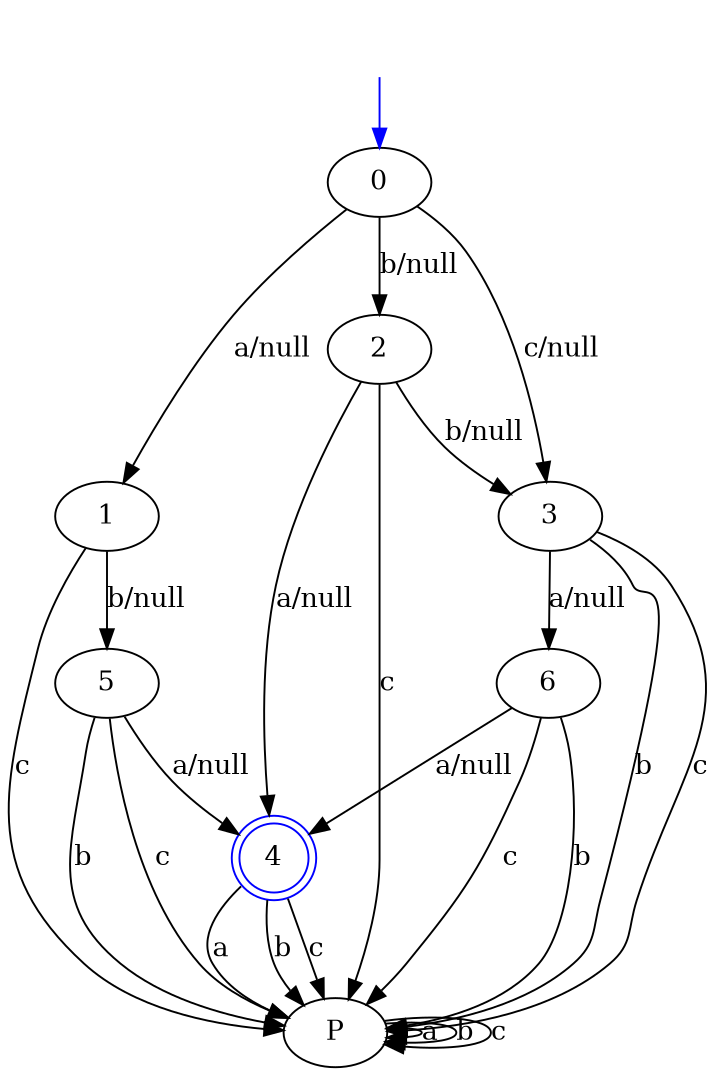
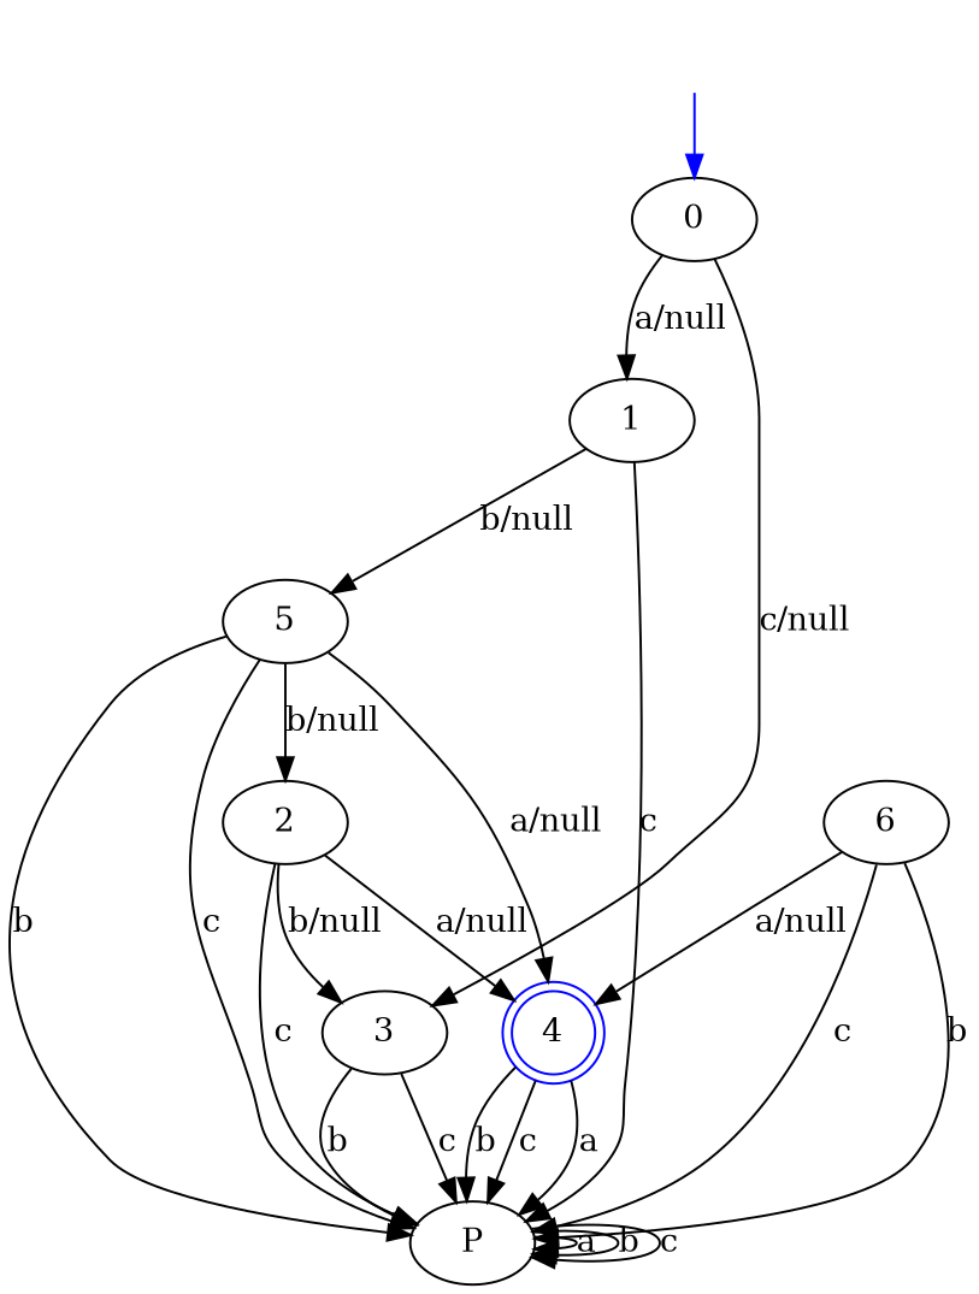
  digraph {
    begin [style=invisible]
    0
    1
    2
    3
    5
    P
    4 [color=blue peripheries=2 shape=circle]
    6
    begin -> 0 [color=blue shape=polygone]
    0 -> 1 [label="a/null"]
-   0 -> 2 [label="b/null"]
+   5 -> 2 [label="b/null"]
    0 -> 3 [label="c/null"]
    1 -> 5 [label="b/null"]
    1 -> P [label=c]
    2 -> 3 [label="b/null"]
    2 -> P [label=c]
    2 -> 4 [label="a/null"]
    3 -> P [label=b]
    3 -> P [label=c]
-   3 -> 6 [label="a/null"]
    5 -> P [label=b]
    5 -> P [label=c]
    5 -> 4 [label="a/null"]
    P -> P [label=a]
    P -> P [label=b]
    P -> P [label=c]
    4 -> P [label=a]
    4 -> P [label=b]
    4 -> P [label=c]
    6 -> P [label=b]
    6 -> P [label=c]
    6 -> 4 [label="a/null"]
  }
